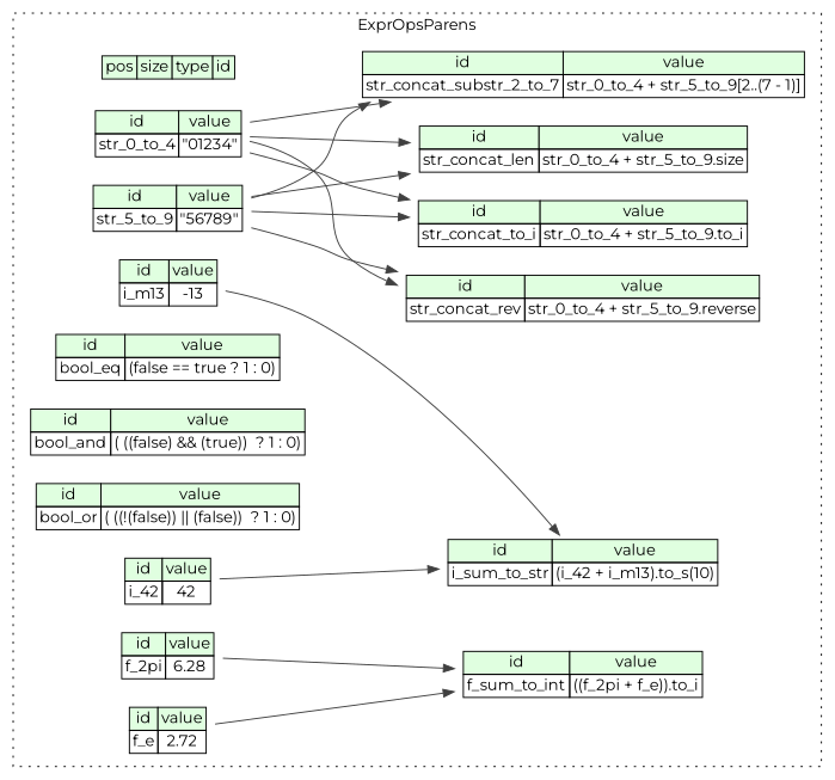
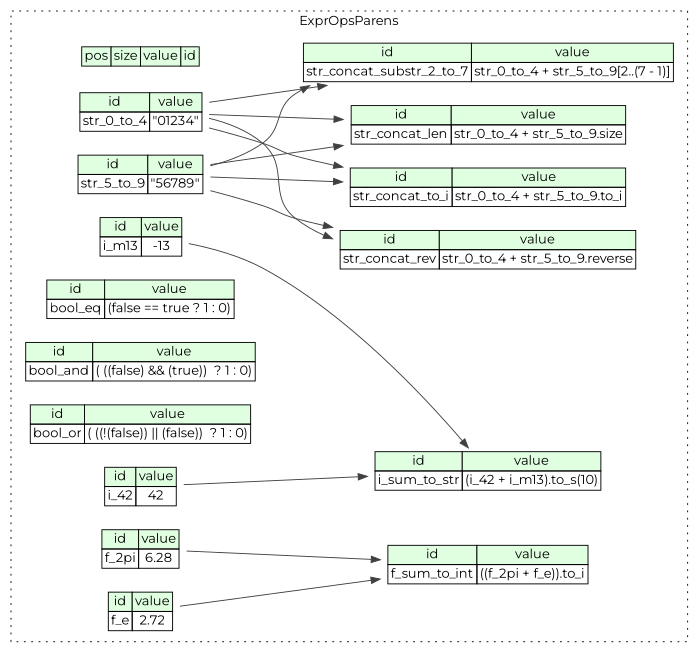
  digraph {
    rankdir=LR
    fontname=Montserrat
    node [shape=plaintext fontname=Montserrat]
    edge [color="#404040" tailport=str_0_to_4_type fontname=Montserrat]
-   n1 [label=<<TABLE BORDER="0" CELLBORDER="1" CELLSPACING="0"> 			<TR><TD BGCOLOR="#E0FFE0">pos</TD><TD BGCOLOR="#E0FFE0">size</TD><TD BGCOLOR="#E0FFE0">type</TD><TD BGCOLOR="#E0FFE0">id</TD></TR> 		</TABLE>>]
+   n1 [label=<<TABLE BORDER="0" CELLBORDER="1" CELLSPACING="0"> 			<TR><TD BGCOLOR="#E0FFE0">pos</TD><TD BGCOLOR="#E0FFE0">size</TD><TD BGCOLOR="#E0FFE0">value</TD><TD BGCOLOR="#E0FFE0">id</TD></TR> 		</TABLE>>]
    n2 [label=<<TABLE BORDER="0" CELLBORDER="1" CELLSPACING="0"> 			<TR><TD BGCOLOR="#E0FFE0">id</TD><TD BGCOLOR="#E0FFE0">value</TD></TR> 			<TR><TD>i_m13</TD><TD>-13</TD></TR> 		</TABLE>>]
    n3 [label=<<TABLE BORDER="0" CELLBORDER="1" CELLSPACING="0"> 			<TR><TD BGCOLOR="#E0FFE0">id</TD><TD BGCOLOR="#E0FFE0">value</TD></TR> 			<TR><TD>str_concat_len</TD><TD>str_0_to_4 + str_5_to_9.size</TD></TR> 		</TABLE>>]
    n4 [label=<<TABLE BORDER="0" CELLBORDER="1" CELLSPACING="0"> 			<TR><TD BGCOLOR="#E0FFE0">id</TD><TD BGCOLOR="#E0FFE0">value</TD></TR> 			<TR><TD>str_concat_substr_2_to_7</TD><TD>str_0_to_4 + str_5_to_9[2..(7 - 1)]</TD></TR> 		</TABLE>>]
    n5 [label=<<TABLE BORDER="0" CELLBORDER="1" CELLSPACING="0"> 			<TR><TD BGCOLOR="#E0FFE0">id</TD><TD BGCOLOR="#E0FFE0">value</TD></TR> 			<TR><TD>str_0_to_4</TD><TD>&quot;01234&quot;</TD></TR> 		</TABLE>>]
    n6 [label=<<TABLE BORDER="0" CELLBORDER="1" CELLSPACING="0"> 			<TR><TD BGCOLOR="#E0FFE0">id</TD><TD BGCOLOR="#E0FFE0">value</TD></TR> 			<TR><TD>str_5_to_9</TD><TD>&quot;56789&quot;</TD></TR> 		</TABLE>>]
    n7 [label=<<TABLE BORDER="0" CELLBORDER="1" CELLSPACING="0"> 			<TR><TD BGCOLOR="#E0FFE0">id</TD><TD BGCOLOR="#E0FFE0">value</TD></TR> 			<TR><TD>str_concat_rev</TD><TD>str_0_to_4 + str_5_to_9.reverse</TD></TR> 		</TABLE>>]
    n8 [label=<<TABLE BORDER="0" CELLBORDER="1" CELLSPACING="0"> 			<TR><TD BGCOLOR="#E0FFE0">id</TD><TD BGCOLOR="#E0FFE0">value</TD></TR> 			<TR><TD>bool_eq</TD><TD>(false == true ? 1 : 0)</TD></TR> 		</TABLE>>]
    n9 [label=<<TABLE BORDER="0" CELLBORDER="1" CELLSPACING="0"> 			<TR><TD BGCOLOR="#E0FFE0">id</TD><TD BGCOLOR="#E0FFE0">value</TD></TR> 			<TR><TD>bool_and</TD><TD>( ((false) &amp;&amp; (true))  ? 1 : 0)</TD></TR> 		</TABLE>>]
    n10 [label=<<TABLE BORDER="0" CELLBORDER="1" CELLSPACING="0"> 			<TR><TD BGCOLOR="#E0FFE0">id</TD><TD BGCOLOR="#E0FFE0">value</TD></TR> 			<TR><TD>i_sum_to_str</TD><TD>(i_42 + i_m13).to_s(10)</TD></TR> 		</TABLE>>]
    n11 [label=<<TABLE BORDER="0" CELLBORDER="1" CELLSPACING="0"> 			<TR><TD BGCOLOR="#E0FFE0">id</TD><TD BGCOLOR="#E0FFE0">value</TD></TR> 			<TR><TD>bool_or</TD><TD>( ((!(false)) || (false))  ? 1 : 0)</TD></TR> 		</TABLE>>]
    n12 [label=<<TABLE BORDER="0" CELLBORDER="1" CELLSPACING="0"> 			<TR><TD BGCOLOR="#E0FFE0">id</TD><TD BGCOLOR="#E0FFE0">value</TD></TR> 			<TR><TD>f_2pi</TD><TD>6.28</TD></TR> 		</TABLE>>]
    n13 [label=<<TABLE BORDER="0" CELLBORDER="1" CELLSPACING="0"> 			<TR><TD BGCOLOR="#E0FFE0">id</TD><TD BGCOLOR="#E0FFE0">value</TD></TR> 			<TR><TD>f_sum_to_int</TD><TD>((f_2pi + f_e)).to_i</TD></TR> 		</TABLE>>]
    n14 [label=<<TABLE BORDER="0" CELLBORDER="1" CELLSPACING="0"> 			<TR><TD BGCOLOR="#E0FFE0">id</TD><TD BGCOLOR="#E0FFE0">value</TD></TR> 			<TR><TD>f_e</TD><TD>2.72</TD></TR> 		</TABLE>>]
    n15 [label=<<TABLE BORDER="0" CELLBORDER="1" CELLSPACING="0"> 			<TR><TD BGCOLOR="#E0FFE0">id</TD><TD BGCOLOR="#E0FFE0">value</TD></TR> 			<TR><TD>i_42</TD><TD>42</TD></TR> 		</TABLE>>]
    n16 [label=<<TABLE BORDER="0" CELLBORDER="1" CELLSPACING="0"> 			<TR><TD BGCOLOR="#E0FFE0">id</TD><TD BGCOLOR="#E0FFE0">value</TD></TR> 			<TR><TD>str_concat_to_i</TD><TD>str_0_to_4 + str_5_to_9.to_i</TD></TR> 		</TABLE>>]
    subgraph cluster_1 {
      label=ExprOpsParens
      style=dotted
      n1
      n2
      n3
      n4
      n5
      n6
      n7
      n8
      n9
      n10
      n11
      n12
      n13
      n14
      n15
      n16
    }
    n2 -> n10 [tailport=i_m13_type]
    n5 -> n3
    n5 -> n4
    n5 -> n7
    n5 -> n16
    n6 -> n3 [tailport=str_5_to_9_type]
    n6 -> n4 [tailport=str_5_to_9_type]
    n6 -> n7 [tailport=str_5_to_9_type]
    n6 -> n16 [tailport=str_5_to_9_type]
    n12 -> n13 [tailport=f_2pi_type]
    n14 -> n13 [tailport=f_e_type]
    n15 -> n10 [tailport=i_42_type]
  }
